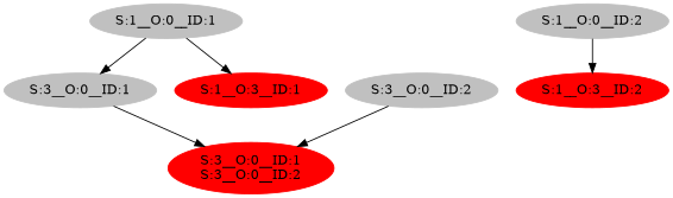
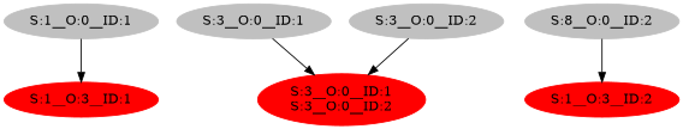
  strict digraph {
    node [color=grey style=filled]
    n1 [label="S:1__O:0__ID:1"]
    n2 [label="S:3__O:0__ID:1"]
    n3 [color=red label="S:1__O:3__ID:1"]
    n4 [color=red label="S:3__O:0__ID:1\nS:3__O:0__ID:2"]
-   n5 [label="S:1__O:0__ID:2"]
+   n5 [label="S:8__O:0__ID:2"]
    n6 [color=red label="S:1__O:3__ID:2"]
    n7 [label="S:3__O:0__ID:2"]
-   n1 -> n2
    n1 -> n3
    n2 -> n4
    n5 -> n6
    n7 -> n4
  }
